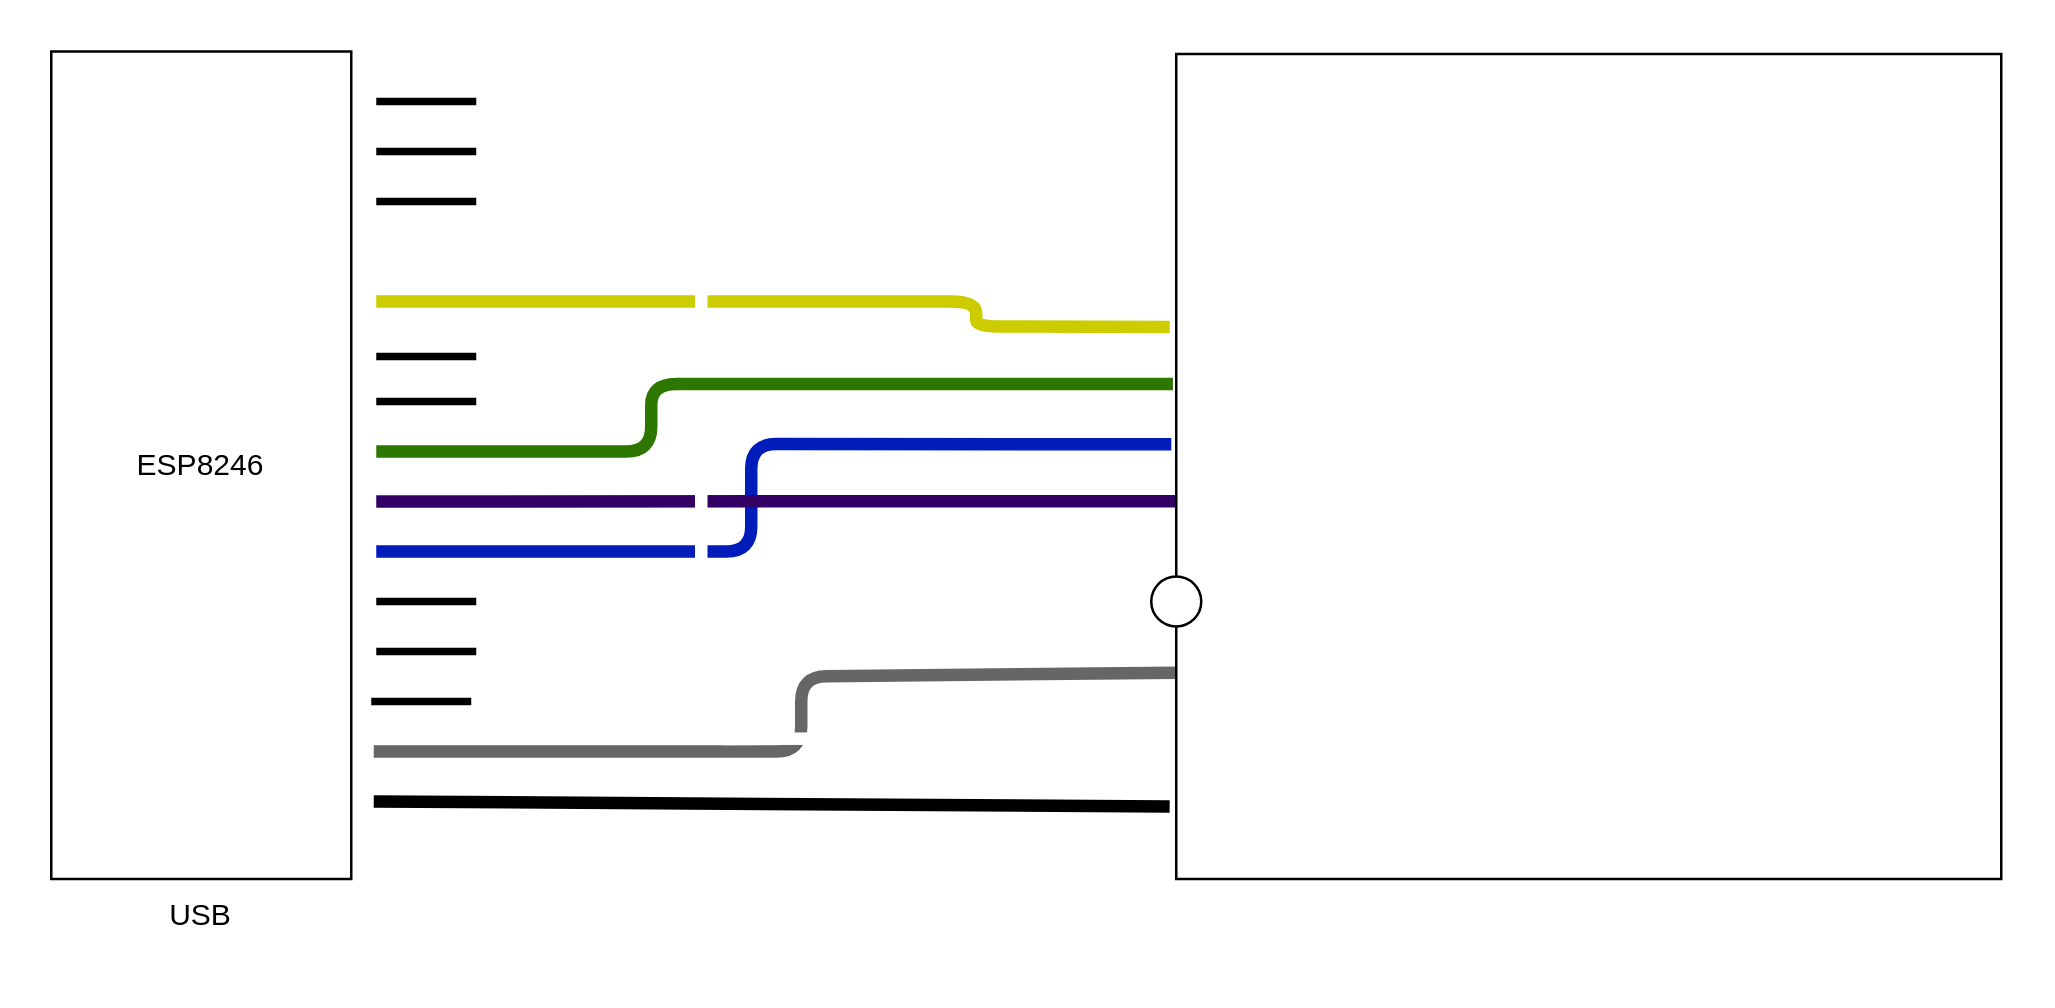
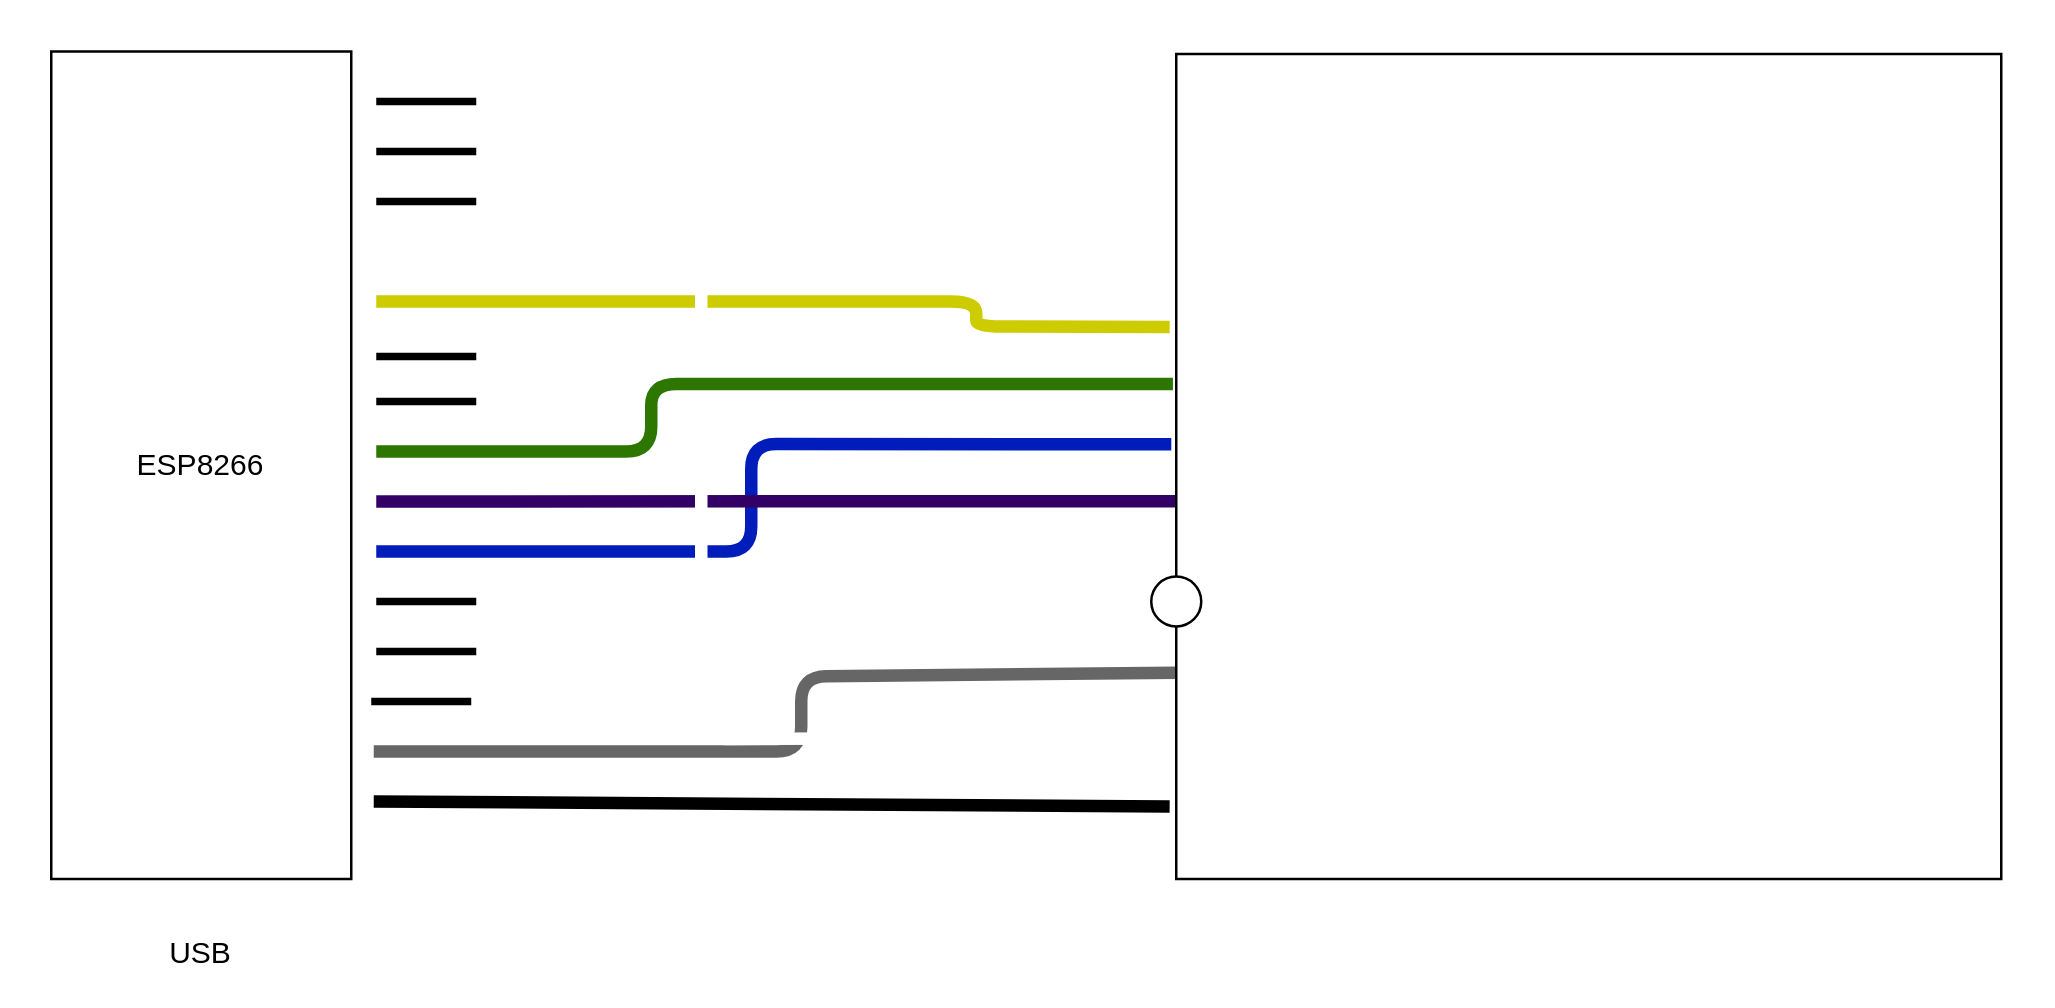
  <mxCell id="0" />
  <mxCell id="1" parent="0" />
- <mxCell id="2" value="USB" style="text;html=1;strokeColor=none;fillColor=none;align=center;verticalAlign=middle;whiteSpace=wrap;rounded=0;" vertex="1" parent="1"><mxGeometry x="50" y="351" width="60" height="30" as="geometry" /></mxCell>
+ <mxCell id="2" value="USB" style="text;html=1;strokeColor=none;fillColor=none;align=center;verticalAlign=middle;whiteSpace=wrap;rounded=0;" vertex="1" parent="1"><mxGeometry x="50" y="366" width="60" height="30" as="geometry" /></mxCell>
  <mxCell id="3" value="" style="endArrow=none;html=1;strokeColor=#000000;strokeWidth=5;entryX=-0.008;entryY=0.912;entryDx=0;entryDy=0;entryPerimeter=0;" edge="1" parent="1" target="14"><mxGeometry width="50" height="50" relative="1" as="geometry"><mxPoint x="149" y="320" as="sourcePoint" /><mxPoint x="419" y="320" as="targetPoint" /></mxGeometry></mxCell>
  <mxCell id="4" value="" style="endArrow=none;html=1;strokeColor=#666666;strokeWidth=5;fillColor=#f5f5f5;entryX=0;entryY=0.75;entryDx=0;entryDy=0;" edge="1" parent="1" target="14"><mxGeometry width="50" height="50" relative="1" as="geometry"><mxPoint x="149" y="300" as="sourcePoint" /><mxPoint x="419" y="300" as="targetPoint" /><Array as="points"><mxPoint x="320" y="300" /><mxPoint x="320" y="270" /></Array></mxGeometry></mxCell>
  <mxCell id="5" value="" style="endArrow=none;html=1;strokeColor=#001DBC;strokeWidth=5;fillColor=#0050ef;entryX=-0.006;entryY=0.473;entryDx=0;entryDy=0;entryPerimeter=0;" edge="1" parent="1" target="14"><mxGeometry width="50" height="50" relative="1" as="geometry"><mxPoint x="150" y="220" as="sourcePoint" /><mxPoint x="420" y="220" as="targetPoint" /><Array as="points"><mxPoint x="300" y="220" /><mxPoint x="300" y="177" /></Array></mxGeometry></mxCell>
  <mxCell id="6" value="" style="endArrow=none;html=1;strokeWidth=3;fillColor=none;" edge="1" parent="1"><mxGeometry width="50" height="50" relative="1" as="geometry"><mxPoint x="150" y="260" as="sourcePoint" /><mxPoint x="190" y="260" as="targetPoint" /></mxGeometry></mxCell>
  <mxCell id="7" value="" style="endArrow=none;html=1;strokeWidth=3;fillColor=none;" edge="1" parent="1"><mxGeometry width="50" height="50" relative="1" as="geometry"><mxPoint x="148" y="280" as="sourcePoint" /><mxPoint x="188" y="280" as="targetPoint" /></mxGeometry></mxCell>
  <mxCell id="8" value="" style="endArrow=none;html=1;strokeColor=#330066;strokeWidth=5;fillColor=#0050ef;entryX=0.001;entryY=0.542;entryDx=0;entryDy=0;entryPerimeter=0;" edge="1" parent="1" target="14"><mxGeometry width="50" height="50" relative="1" as="geometry"><mxPoint x="150" y="200" as="sourcePoint" /><mxPoint x="420" y="200" as="targetPoint" /></mxGeometry></mxCell>
  <mxCell id="9" value="" style="endArrow=none;html=1;strokeColor=#CCCC00;strokeWidth=5;fillColor=#60a917;entryX=-0.008;entryY=0.331;entryDx=0;entryDy=0;entryPerimeter=0;" edge="1" parent="1" target="14"><mxGeometry width="50" height="50" relative="1" as="geometry"><mxPoint x="150" y="120" as="sourcePoint" /><mxPoint x="420" y="120" as="targetPoint" /><Array as="points"><mxPoint x="390" y="120" /><mxPoint x="390" y="130" /></Array></mxGeometry></mxCell>
  <mxCell id="10" value="" style="endArrow=none;html=1;strokeColor=#FFFFFF;strokeWidth=5;fillColor=#f5f5f5;entryX=-0.01;entryY=0.829;entryDx=0;entryDy=0;entryPerimeter=0;" edge="1" parent="1" target="14"><mxGeometry width="50" height="50" relative="1" as="geometry"><mxPoint x="150" y="100" as="sourcePoint" /><mxPoint x="468.68" y="286.13" as="targetPoint" /><Array as="points"><mxPoint x="280" y="100" /><mxPoint x="280" y="295" /></Array></mxGeometry></mxCell>
  <mxCell id="11" value="" style="endArrow=none;html=1;strokeWidth=3;fillColor=none;" edge="1" parent="1"><mxGeometry width="50" height="50" relative="1" as="geometry"><mxPoint x="150" y="160" as="sourcePoint" /><mxPoint x="190" y="160" as="targetPoint" /></mxGeometry></mxCell>
  <mxCell id="12" value="" style="endArrow=none;html=1;strokeWidth=3;fillColor=none;" edge="1" parent="1"><mxGeometry width="50" height="50" relative="1" as="geometry"><mxPoint x="150" y="80" as="sourcePoint" /><mxPoint x="190" y="80" as="targetPoint" /></mxGeometry></mxCell>
  <mxCell id="13" value="" style="endArrow=none;html=1;strokeWidth=3;fillColor=none;" edge="1" parent="1"><mxGeometry width="50" height="50" relative="1" as="geometry"><mxPoint x="150" y="60" as="sourcePoint" /><mxPoint x="190" y="60" as="targetPoint" /></mxGeometry></mxCell>
  <mxCell id="14" value="" style="whiteSpace=wrap;html=1;aspect=fixed;" vertex="1" parent="1"><mxGeometry x="470" y="21" width="330" height="330" as="geometry" /></mxCell>
- <mxCell id="15" value="ESP8246" style="rounded=0;whiteSpace=wrap;html=1;" vertex="1" parent="1"><mxGeometry x="20" y="20" width="120" height="331" as="geometry" /></mxCell>
+ <mxCell id="15" value="ESP8266" style="rounded=0;whiteSpace=wrap;html=1;" vertex="1" parent="1"><mxGeometry x="20" y="20" width="120" height="331" as="geometry" /></mxCell>
  <mxCell id="16" value="" style="endArrow=none;html=1;strokeWidth=3;fillColor=none;" edge="1" parent="1"><mxGeometry width="50" height="50" relative="1" as="geometry"><mxPoint x="150" y="240" as="sourcePoint" /><mxPoint x="190" y="240" as="targetPoint" /></mxGeometry></mxCell>
  <mxCell id="17" value="" style="ellipse;whiteSpace=wrap;html=1;aspect=fixed;" vertex="1" parent="1"><mxGeometry x="460" y="230" width="20" height="20" as="geometry" /></mxCell>
  <mxCell id="18" value="" style="endArrow=none;html=1;strokeColor=#2D7600;strokeWidth=5;fillColor=#60a917;entryX=-0.004;entryY=0.4;entryDx=0;entryDy=0;entryPerimeter=0;" edge="1" parent="1" target="14"><mxGeometry width="50" height="50" relative="1" as="geometry"><mxPoint x="150" y="180" as="sourcePoint" /><mxPoint x="420" y="180" as="targetPoint" /><Array as="points"><mxPoint x="260" y="180" /><mxPoint x="260" y="153" /></Array></mxGeometry></mxCell>
  <mxCell id="19" value="" style="endArrow=none;html=1;strokeWidth=3;fillColor=none;" edge="1" parent="1"><mxGeometry width="50" height="50" relative="1" as="geometry"><mxPoint x="150" y="142" as="sourcePoint" /><mxPoint x="190" y="142" as="targetPoint" /></mxGeometry></mxCell>
  <mxCell id="20" value="" style="endArrow=none;html=1;strokeWidth=3;fillColor=none;" edge="1" parent="1"><mxGeometry width="50" height="50" relative="1" as="geometry"><mxPoint x="150" y="40" as="sourcePoint" /><mxPoint x="190" y="40" as="targetPoint" /></mxGeometry></mxCell>
